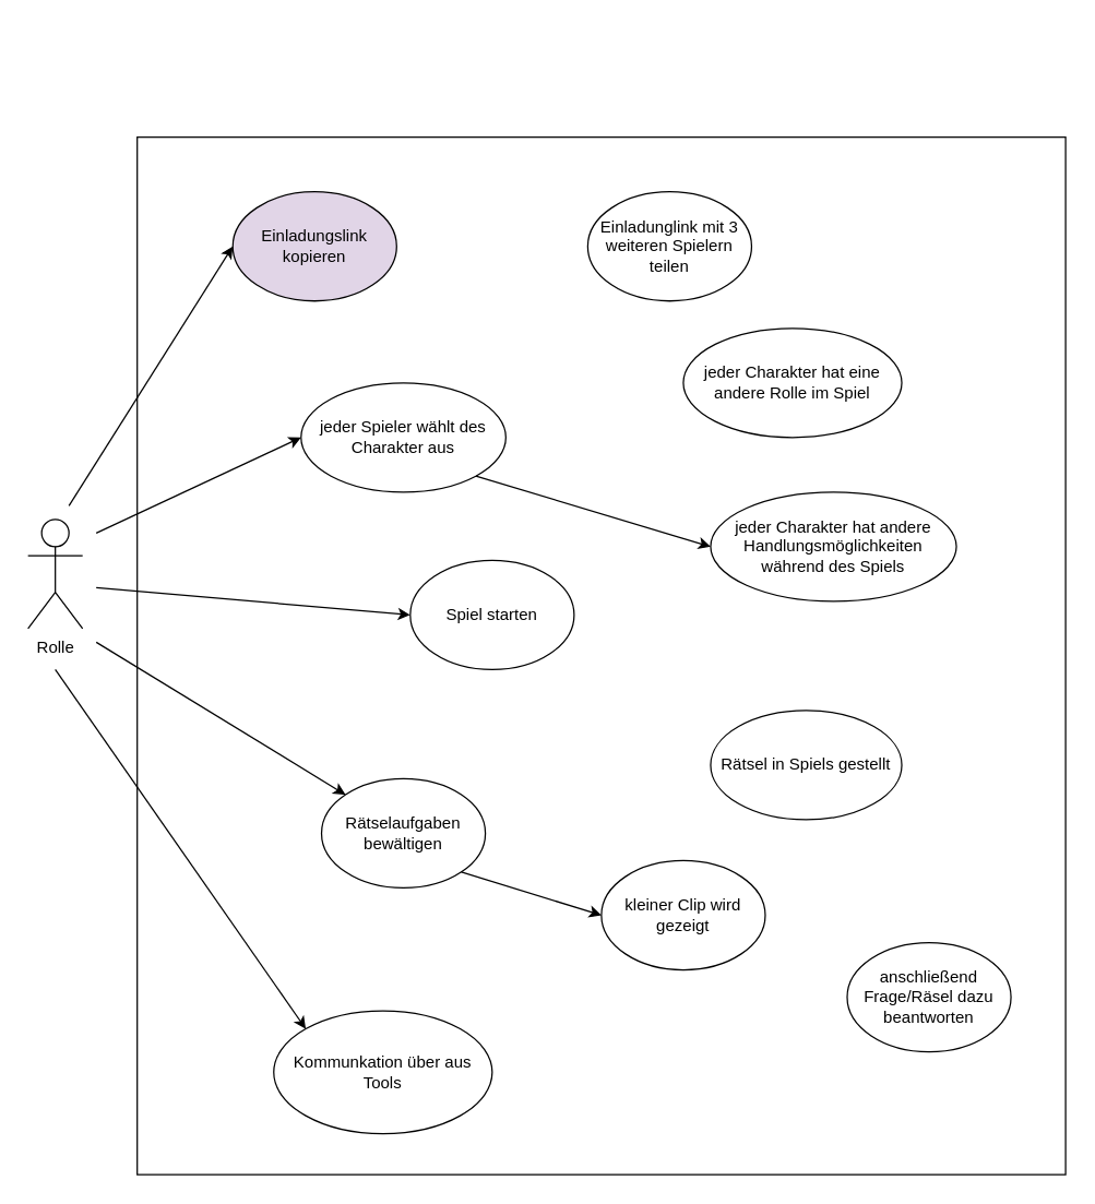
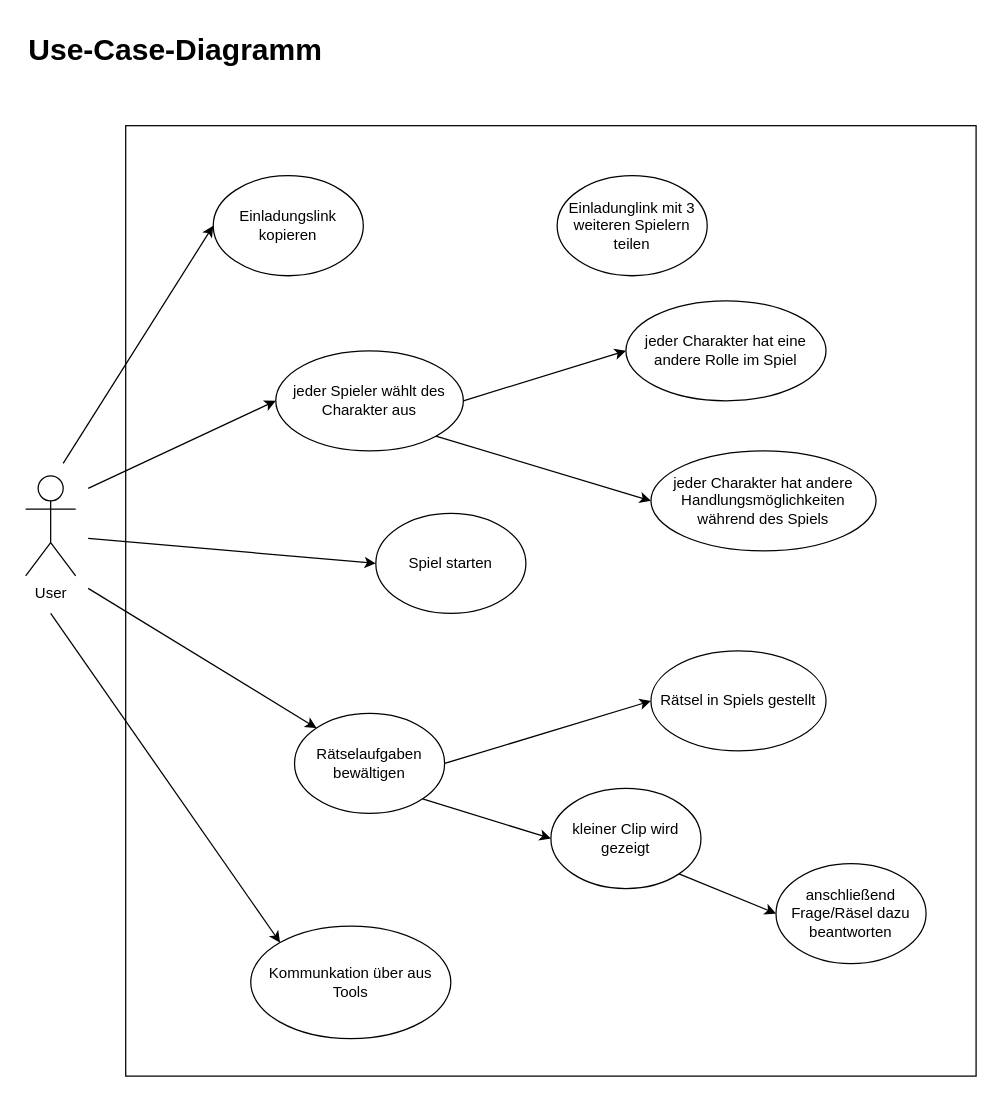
  <mxCell id="0" />
  <mxCell id="1" parent="0" />
- <mxCell id="3" value="Rolle" style="shape=umlActor;verticalLabelPosition=bottom;verticalAlign=top;html=1;outlineConnect=0;" parent="1" vertex="1"><mxGeometry x="20" y="380" width="40" height="80" as="geometry" /></mxCell>
+ <mxCell id="2" value="&lt;h1&gt;Use-Case-Diagramm&lt;/h1&gt;" style="text;html=1;strokeColor=none;fillColor=none;align=center;verticalAlign=middle;whiteSpace=wrap;rounded=0;" parent="1" vertex="1"><mxGeometry x="20" y="20" width="240" height="40" as="geometry" /></mxCell>
+ <mxCell id="3" value="User" style="shape=umlActor;verticalLabelPosition=bottom;verticalAlign=top;html=1;outlineConnect=0;" parent="1" vertex="1"><mxGeometry x="20" y="380" width="40" height="80" as="geometry" /></mxCell>
  <mxCell id="4" value="" style="whiteSpace=wrap;html=1;" parent="1" vertex="1"><mxGeometry x="100" y="100" width="680" height="760" as="geometry" /></mxCell>
- <mxCell id="5" value="Einladungslink kopieren" style="ellipse;whiteSpace=wrap;html=1;fillColor=#e1d5e7;" parent="1" vertex="1"><mxGeometry x="170" y="140" width="120" height="80" as="geometry" /></mxCell>
- <mxCell id="6" value="Einladunglink mit 3 weiteren Spielern teilen" style="ellipse;whiteSpace=wrap;html=1;" parent="1" vertex="1"><mxGeometry x="430" y="140" width="120" height="80" as="geometry" /></mxCell>
+ <mxCell id="5" value="Einladungslink kopieren" style="ellipse;whiteSpace=wrap;html=1;" parent="1" vertex="1"><mxGeometry x="170" y="140" width="120" height="80" as="geometry" /></mxCell>
+ <mxCell id="6" value="Einladunglink mit 3 weiteren Spielern teilen" style="ellipse;whiteSpace=wrap;html=1;" parent="1" vertex="1"><mxGeometry x="445" y="140" width="120" height="80" as="geometry" /></mxCell>
  <mxCell id="7" value="jeder Spieler wählt des Charakter aus" style="ellipse;whiteSpace=wrap;html=1;" parent="1" vertex="1"><mxGeometry x="220" y="280" width="150" height="80" as="geometry" /></mxCell>
  <mxCell id="8" value="jeder Charakter hat eine andere Rolle im Spiel" style="ellipse;whiteSpace=wrap;html=1;" parent="1" vertex="1"><mxGeometry x="500" y="240" width="160" height="80" as="geometry" /></mxCell>
  <mxCell id="9" value="jeder Charakter hat andere Handlungsmöglichkeiten während des Spiels" style="ellipse;whiteSpace=wrap;html=1;" parent="1" vertex="1"><mxGeometry x="520" y="360" width="180" height="80" as="geometry" /></mxCell>
  <mxCell id="10" value="Kommunkation über aus Tools" style="ellipse;whiteSpace=wrap;html=1;" parent="1" vertex="1"><mxGeometry x="200" y="740" width="160" height="90" as="geometry" /></mxCell>
+ <mxCell id="11" value="" style="endArrow=classic;html=1;entryX=0;entryY=0.5;entryDx=0;entryDy=0;exitX=1;exitY=0.5;exitDx=0;exitDy=0;" parent="1" source="7" target="8" edge="1"><mxGeometry width="50" height="50" relative="1" as="geometry"><mxPoint x="320" y="370" as="sourcePoint" /><mxPoint x="370" y="320" as="targetPoint" /></mxGeometry></mxCell>
  <mxCell id="12" value="" style="endArrow=classic;html=1;entryX=0;entryY=0.5;entryDx=0;entryDy=0;exitX=1;exitY=1;exitDx=0;exitDy=0;" parent="1" source="7" target="9" edge="1"><mxGeometry width="50" height="50" relative="1" as="geometry"><mxPoint x="320" y="370" as="sourcePoint" /><mxPoint x="370" y="320" as="targetPoint" /></mxGeometry></mxCell>
  <mxCell id="13" value="" style="endArrow=classic;html=1;entryX=0;entryY=0.5;entryDx=0;entryDy=0;" parent="1" target="5" edge="1"><mxGeometry width="50" height="50" relative="1" as="geometry"><mxPoint x="50" y="370" as="sourcePoint" /><mxPoint x="370" y="320" as="targetPoint" /></mxGeometry></mxCell>
  <mxCell id="14" value="" style="endArrow=classic;html=1;entryX=0;entryY=0.5;entryDx=0;entryDy=0;" parent="1" target="7" edge="1"><mxGeometry width="50" height="50" relative="1" as="geometry"><mxPoint x="70" y="390" as="sourcePoint" /><mxPoint x="370" y="320" as="targetPoint" /></mxGeometry></mxCell>
  <mxCell id="15" value="" style="endArrow=classic;html=1;entryX=0;entryY=0;entryDx=0;entryDy=0;" parent="1" target="10" edge="1"><mxGeometry width="50" height="50" relative="1" as="geometry"><mxPoint x="40" y="490" as="sourcePoint" /><mxPoint x="370" y="320" as="targetPoint" /></mxGeometry></mxCell>
  <mxCell id="16" value="Spiel starten" style="ellipse;whiteSpace=wrap;html=1;" parent="1" vertex="1"><mxGeometry x="300" y="410" width="120" height="80" as="geometry" /></mxCell>
  <mxCell id="17" value="" style="endArrow=classic;html=1;entryX=0;entryY=0.5;entryDx=0;entryDy=0;" parent="1" target="16" edge="1"><mxGeometry width="50" height="50" relative="1" as="geometry"><mxPoint x="70" y="430" as="sourcePoint" /><mxPoint x="370" y="320" as="targetPoint" /></mxGeometry></mxCell>
  <mxCell id="18" value="Rätselaufgaben bewältigen" style="ellipse;whiteSpace=wrap;html=1;" parent="1" vertex="1"><mxGeometry x="235" y="570" width="120" height="80" as="geometry" /></mxCell>
  <mxCell id="19" value="Rätsel in Spiels gestellt" style="ellipse;whiteSpace=wrap;html=1;" parent="1" vertex="1"><mxGeometry x="520" y="520" width="140" height="80" as="geometry" /></mxCell>
  <mxCell id="20" value="kleiner Clip wird gezeigt" style="ellipse;whiteSpace=wrap;html=1;" parent="1" vertex="1"><mxGeometry x="440" y="630" width="120" height="80" as="geometry" /></mxCell>
  <mxCell id="21" value="anschließend Frage/Räsel dazu beantworten" style="ellipse;whiteSpace=wrap;html=1;" parent="1" vertex="1"><mxGeometry x="620" y="690" width="120" height="80" as="geometry" /></mxCell>
  <mxCell id="22" value="" style="endArrow=classic;html=1;entryX=0;entryY=0;entryDx=0;entryDy=0;" parent="1" target="18" edge="1"><mxGeometry width="50" height="50" relative="1" as="geometry"><mxPoint x="70" y="470" as="sourcePoint" /><mxPoint x="480" y="490" as="targetPoint" /></mxGeometry></mxCell>
+ <mxCell id="23" value="" style="endArrow=classic;html=1;exitX=1;exitY=0.5;exitDx=0;exitDy=0;entryX=0;entryY=0.5;entryDx=0;entryDy=0;" parent="1" source="18" target="19" edge="1"><mxGeometry width="50" height="50" relative="1" as="geometry"><mxPoint x="430" y="540" as="sourcePoint" /><mxPoint x="480" y="490" as="targetPoint" /></mxGeometry></mxCell>
  <mxCell id="24" value="" style="endArrow=classic;html=1;exitX=1;exitY=1;exitDx=0;exitDy=0;entryX=0;entryY=0.5;entryDx=0;entryDy=0;" parent="1" source="18" target="20" edge="1"><mxGeometry width="50" height="50" relative="1" as="geometry"><mxPoint x="430" y="530" as="sourcePoint" /><mxPoint x="480" y="480" as="targetPoint" /></mxGeometry></mxCell>
+ <mxCell id="25" value="" style="endArrow=classic;html=1;entryX=0;entryY=0.5;entryDx=0;entryDy=0;exitX=1;exitY=1;exitDx=0;exitDy=0;" parent="1" source="20" target="21" edge="1"><mxGeometry width="50" height="50" relative="1" as="geometry"><mxPoint x="430" y="530" as="sourcePoint" /><mxPoint x="480" y="480" as="targetPoint" /></mxGeometry></mxCell>
